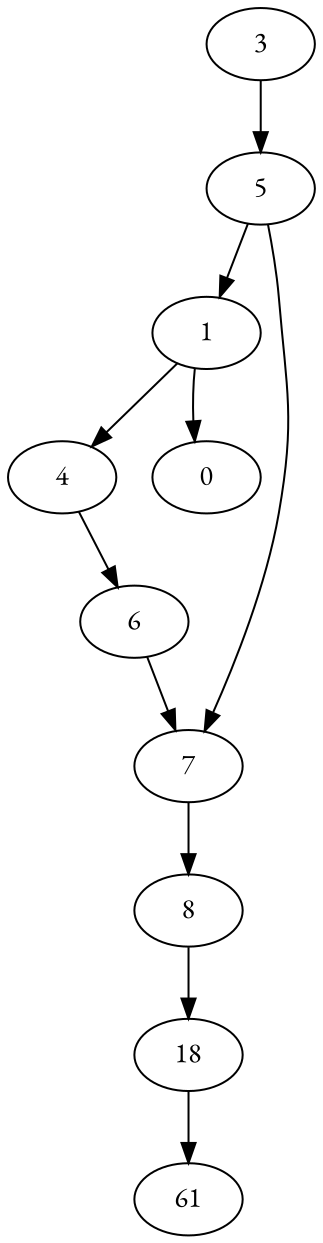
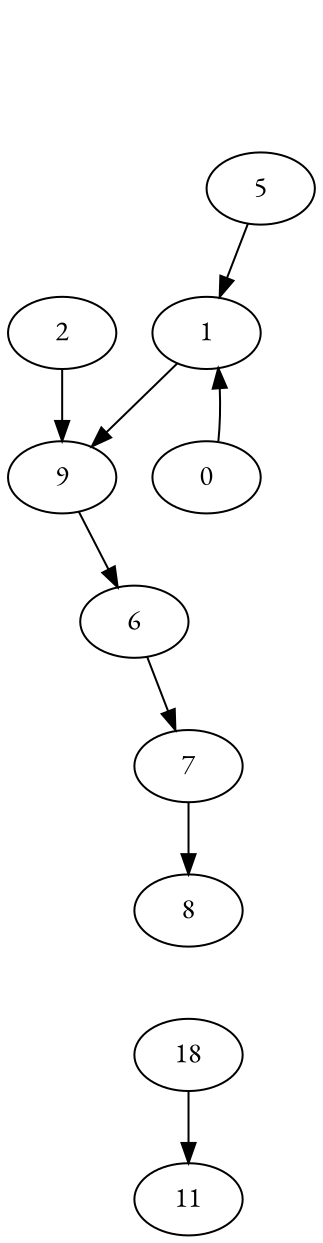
  digraph {
    fontname="EB Garamond"
    node [fontname="EB Garamond"]
    edge [fontname="EB Garamond"]
    5
    7
    1
    8
-   3
    n6 [label=18]
-   4
+   4 [label=9]
    6
-   11 [label=61]
+   2
+   11
    0
-   5 -> 7
    5 -> 1
    7 -> 8
    1 -> 4
-   8 -> n6
-   3 -> 5
    n6 -> 11
    4 -> 6
    6 -> 7
-   1 -> 0
+   2 -> 4
+   0 -> 1
  }
